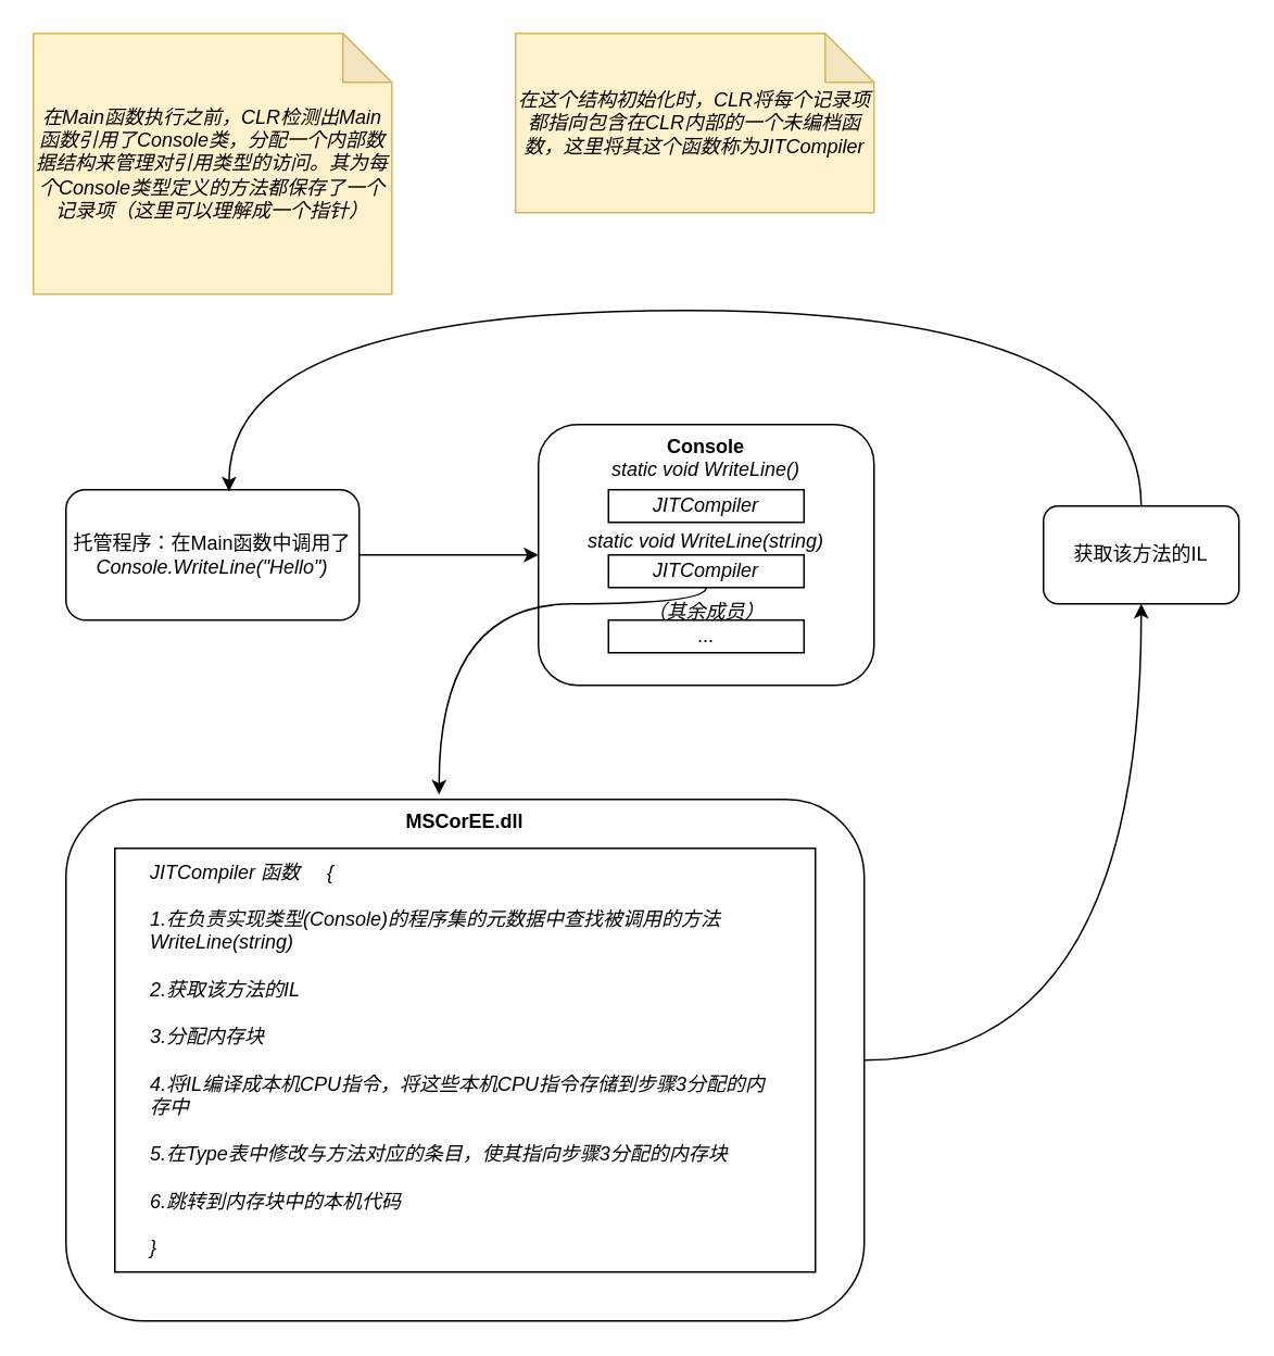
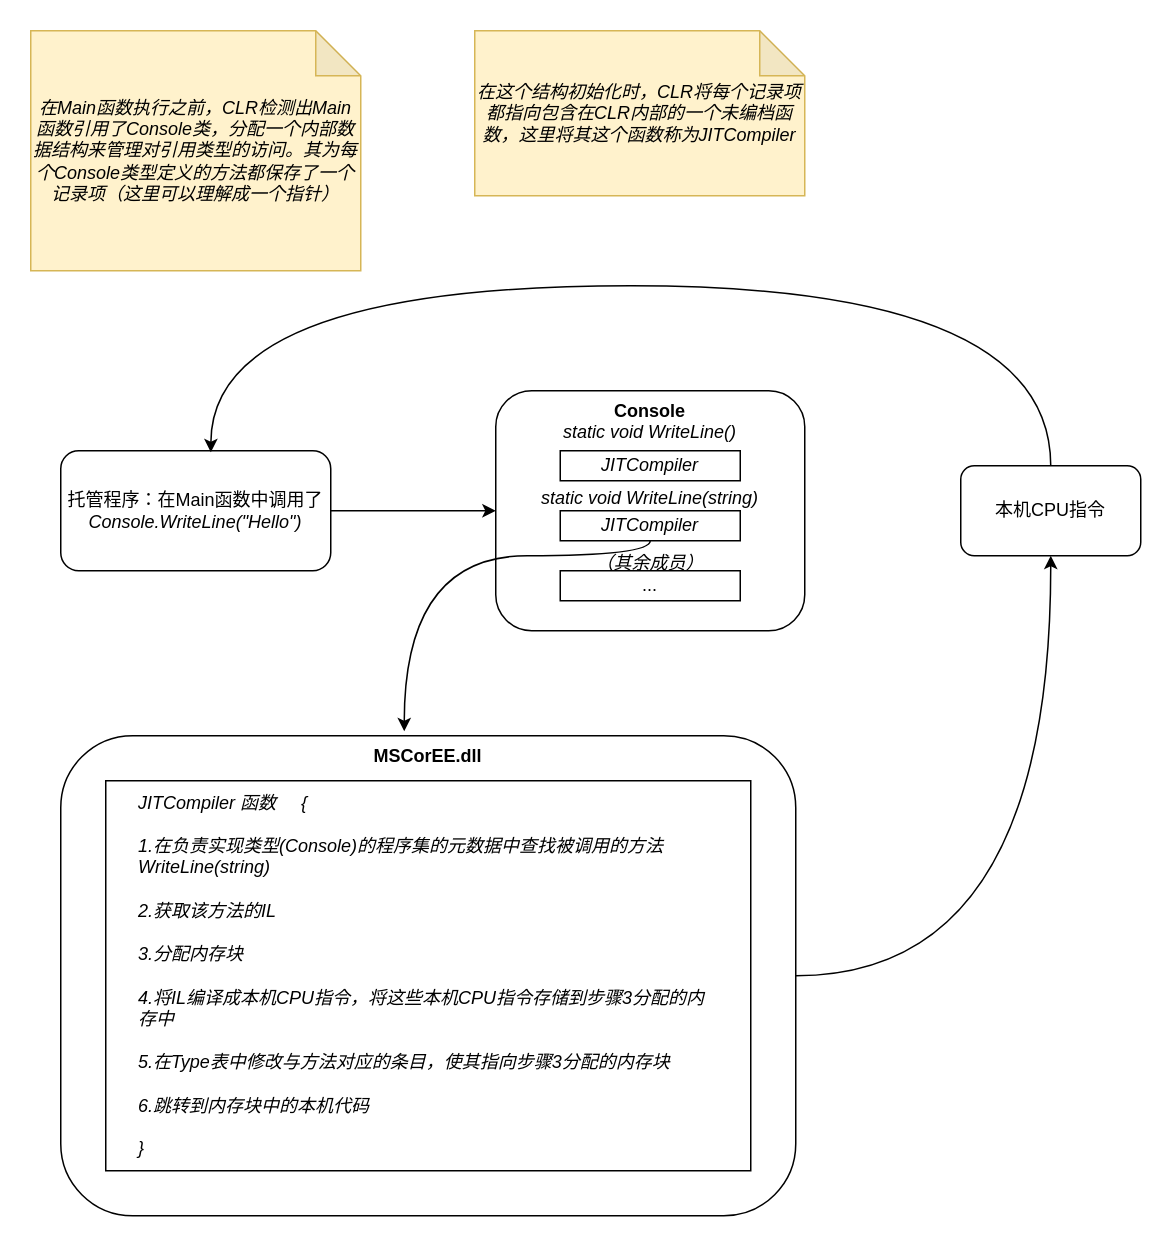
  <mxCell id="0" />
  <mxCell id="1" parent="0" />
  <mxCell id="2" style="edgeStyle=orthogonalEdgeStyle;rounded=0;orthogonalLoop=1;jettySize=auto;html=1;entryX=0;entryY=0.5;entryDx=0;entryDy=0;" edge="1" parent="1" source="3" target="5"><mxGeometry relative="1" as="geometry" /></mxCell>
  <mxCell id="3" value="托管程序：在Main函数中调用了&lt;i&gt;Console.WriteLine(&quot;Hello&quot;)&lt;/i&gt;" style="whiteSpace=wrap;html=1;rounded=1;" parent="1" vertex="1"><mxGeometry x="40" y="300" width="180" height="80" as="geometry" /></mxCell>
  <mxCell id="4" value="&lt;i&gt;在Main函数执行之前，CLR检测出Main函数引用了Console类，分配一个内部数据结构来管理对引用类型的访问。其为每个Console类型定义的方法都保存了一个记录项（这里可以理解成一个指针）&lt;/i&gt;" style="shape=note;whiteSpace=wrap;html=1;backgroundOutline=1;darkOpacity=0.05;fillColor=#fff2cc;strokeColor=#d6b656;" parent="1" vertex="1"><mxGeometry x="20" y="20" width="220" height="160" as="geometry" /></mxCell>
  <mxCell id="5" value="&lt;b&gt;Console&lt;/b&gt;&lt;br&gt;&lt;i&gt;static void WriteLine()&lt;br&gt;&lt;br&gt;&lt;br&gt;&lt;/i&gt;&lt;i&gt;static void WriteLine(string)&lt;br&gt;&lt;/i&gt;&lt;i&gt;&lt;br&gt;&lt;br&gt;&lt;/i&gt;&lt;i&gt;（其余成员）&lt;br&gt;&lt;/i&gt;" style="rounded=1;whiteSpace=wrap;html=1;align=center;verticalAlign=top;" vertex="1" parent="1"><mxGeometry x="330" y="260" width="206" height="160" as="geometry" /></mxCell>
  <mxCell id="6" value="&lt;i&gt;JITCompiler&lt;/i&gt;" style="rounded=0;whiteSpace=wrap;html=1;" vertex="1" parent="1"><mxGeometry x="373" y="300" width="120" height="20" as="geometry" /></mxCell>
  <mxCell id="7" style="edgeStyle=orthogonalEdgeStyle;rounded=0;orthogonalLoop=1;jettySize=auto;html=1;curved=1;" edge="1" parent="1" source="8"><mxGeometry relative="1" as="geometry"><mxPoint x="269" y="487" as="targetPoint" /><Array as="points"><mxPoint x="433" y="370" /><mxPoint x="269" y="370" /></Array></mxGeometry></mxCell>
  <mxCell id="8" value="&lt;i&gt;JITCompiler&lt;/i&gt;" style="rounded=0;whiteSpace=wrap;html=1;" vertex="1" parent="1"><mxGeometry x="373" y="340" width="120" height="20" as="geometry" /></mxCell>
  <mxCell id="9" value="..." style="rounded=0;whiteSpace=wrap;html=1;" vertex="1" parent="1"><mxGeometry x="373" y="380" width="120" height="20" as="geometry" /></mxCell>
  <mxCell id="10" value="&lt;i&gt;在这个结构初始化时，CLR将每个记录项都指向包含在CLR内部的一个未编档函数，这里将其这个函数称为JITCompiler&lt;br&gt;&lt;/i&gt;" style="shape=note;whiteSpace=wrap;html=1;backgroundOutline=1;darkOpacity=0.05;fillColor=#fff2cc;strokeColor=#d6b656;" vertex="1" parent="1"><mxGeometry x="316" y="20" width="220" height="110" as="geometry" /></mxCell>
  <mxCell id="11" style="edgeStyle=orthogonalEdgeStyle;curved=1;rounded=0;orthogonalLoop=1;jettySize=auto;html=1;entryX=0.5;entryY=1;entryDx=0;entryDy=0;" edge="1" parent="1" source="12" target="17"><mxGeometry relative="1" as="geometry" /></mxCell>
  <mxCell id="12" value="" style="whiteSpace=wrap;html=1;rounded=1;align=center;" vertex="1" parent="1"><mxGeometry x="40" y="490" width="490" height="320" as="geometry" /></mxCell>
  <mxCell id="13" value="" style="whiteSpace=wrap;html=1;rounded=0;align=center;" vertex="1" parent="1"><mxGeometry x="70" y="520" width="430" height="260" as="geometry" /></mxCell>
  <mxCell id="14" value="&lt;b&gt;MSCorEE.dll&lt;/b&gt;" style="text;html=1;strokeColor=none;fillColor=none;align=center;verticalAlign=middle;whiteSpace=wrap;rounded=0;" vertex="1" parent="1"><mxGeometry x="265" y="494" width="40" height="20" as="geometry" /></mxCell>
  <mxCell id="15" value="&lt;i&gt;JITCompiler 函数&amp;nbsp; &amp;nbsp; &amp;nbsp;{&lt;br&gt;&lt;br&gt;1.在负责实现类型(Console)的程序集的元数据中查找被调用的方法WriteLine(string)&lt;br&gt;&lt;br&gt;2.获取该方法的IL&lt;br&gt;&lt;br&gt;3.分配内存块&lt;br&gt;&lt;br&gt;4.将IL编译成本机CPU指令，将这些本机CPU指令存储到步骤3分配的内存中&lt;br&gt;&lt;br&gt;5.在Type表中修改与方法对应的条目，使其指向步骤3分配的内存块&lt;br&gt;&lt;br&gt;6.跳转到内存块中的本机代码&lt;br&gt;&lt;br&gt;}&lt;/i&gt;" style="text;html=1;strokeColor=none;fillColor=none;align=left;verticalAlign=middle;whiteSpace=wrap;rounded=0;" vertex="1" parent="1"><mxGeometry x="90" y="540" width="390" height="220" as="geometry" /></mxCell>
  <mxCell id="16" style="edgeStyle=orthogonalEdgeStyle;curved=1;rounded=0;orthogonalLoop=1;jettySize=auto;html=1;exitX=0.5;exitY=0;exitDx=0;exitDy=0;entryX=0.556;entryY=0.013;entryDx=0;entryDy=0;entryPerimeter=0;" edge="1" parent="1" source="17" target="3"><mxGeometry relative="1" as="geometry"><Array as="points"><mxPoint x="700" y="190" /><mxPoint x="140" y="190" /></Array></mxGeometry></mxCell>
- <mxCell id="17" value="获取该方法的IL" style="rounded=1;whiteSpace=wrap;html=1;align=center;" vertex="1" parent="1"><mxGeometry x="640" y="310" width="120" height="60" as="geometry" /></mxCell>
+ <mxCell id="17" value="本机CPU指令" style="rounded=1;whiteSpace=wrap;html=1;align=center;" vertex="1" parent="1"><mxGeometry x="640" y="310" width="120" height="60" as="geometry" /></mxCell>
